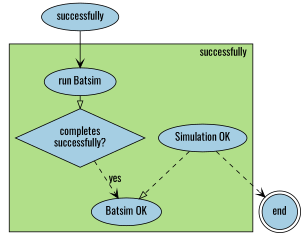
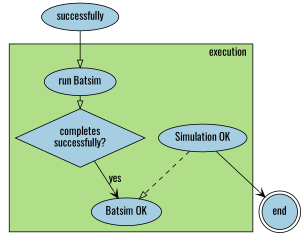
  digraph {
    fontname=Oswald
    ranksep=0.00001
    node [fillcolor="#A5CEE3" fontname=Oswald style=filled]
    edge [arrowhead=vee fontname=Oswald style=dashed]
    n1 [label="run Batsim"]
    n2 [label="completes\nsuccessfully?" shape=diamond]
    n3 [label="Batsim OK"]
    n4 [label="Simulation OK"]
    end [shape=doublecircle]
    n6 [label=successfully]
    subgraph cluster_1 {
      fillcolor="#B1DF89"
-     label=successfully
+     label=execution
      labeljust=r
      style=filled
      n1
      n2
      n3
      n4
    }
    n1 -> n2 [arrowhead=onormal style=solid]
-   n2 -> n3 [label=yes]
+   n2 -> n3 [label=yes style=solid]
    n4 -> n3 [arrowhead=onormal]
-   n4 -> end
-   n6 -> n1 [style=solid]
+   n4 -> end [style=solid]
+   n6 -> n1 [arrowhead=onormal style=solid]
  }
